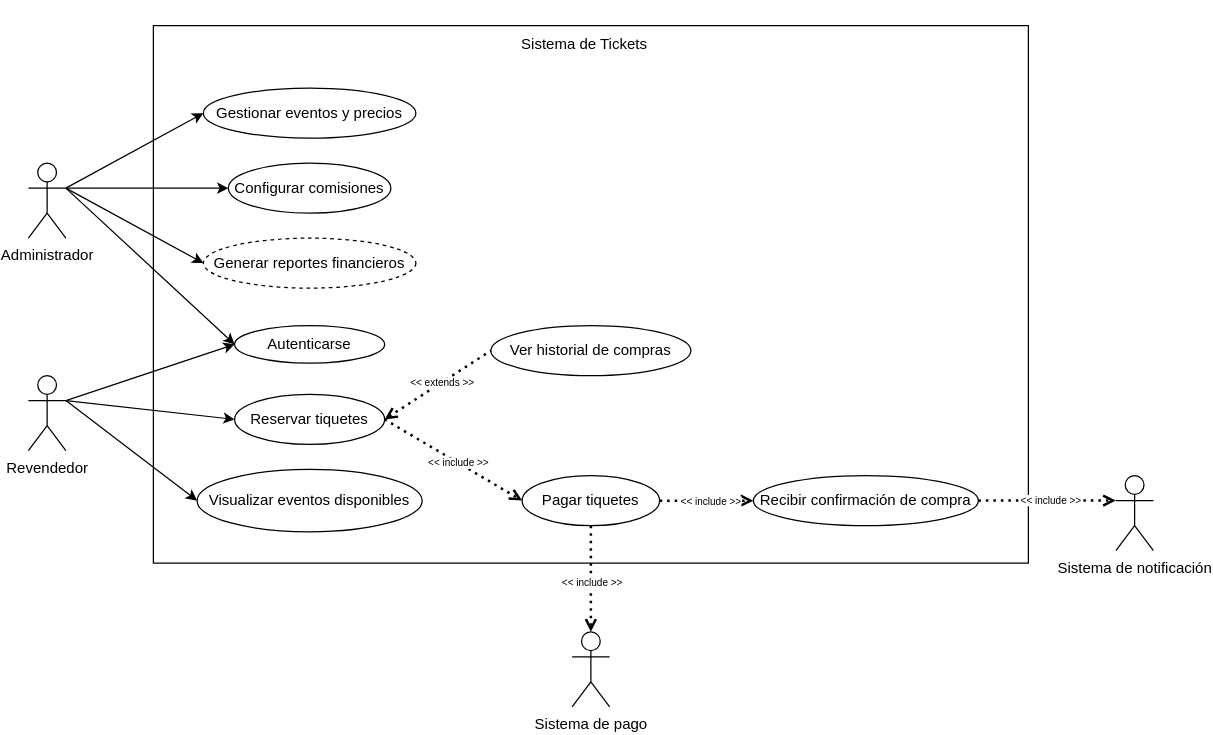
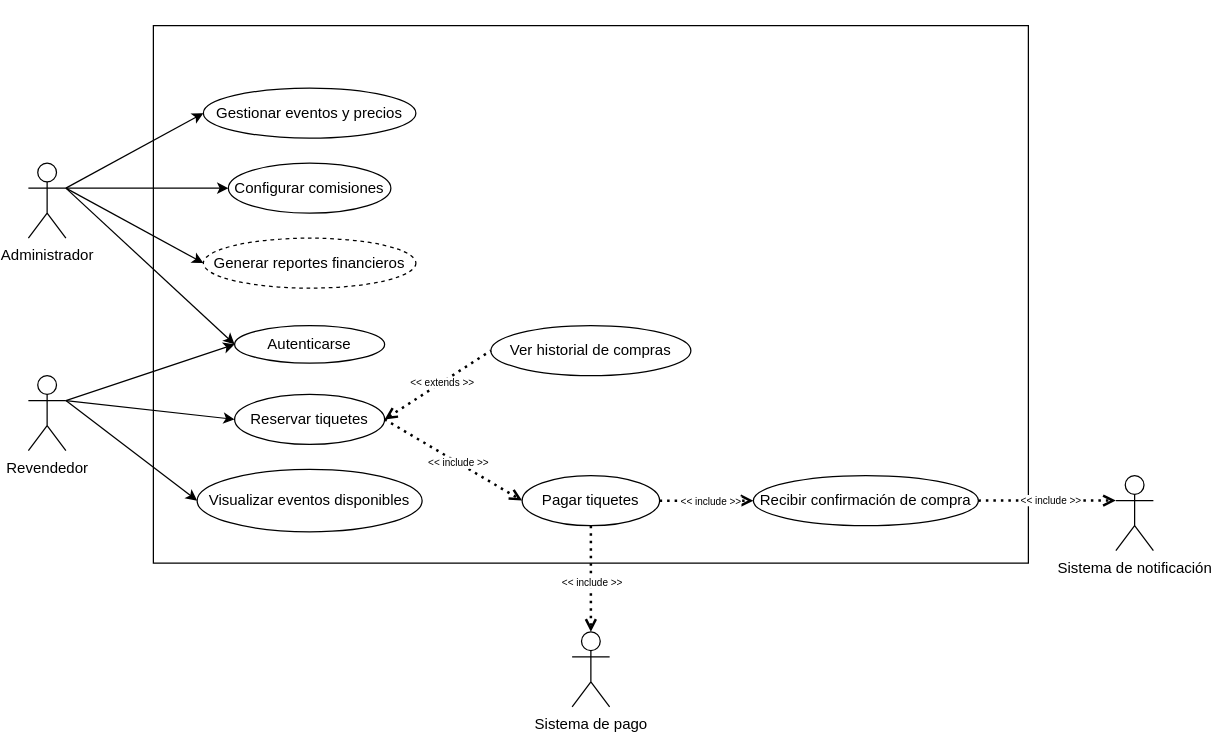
  <mxCell id="0" />
  <mxCell id="1" parent="0" />
  <mxCell id="2" value="Administrador" style="shape=umlActor;verticalLabelPosition=bottom;verticalAlign=top;html=1;outlineConnect=0;" parent="1" vertex="1"><mxGeometry x="20" y="130" width="30" height="60" as="geometry" /></mxCell>
  <mxCell id="3" value="Revendedor" style="shape=umlActor;verticalLabelPosition=bottom;verticalAlign=top;html=1;outlineConnect=0;" parent="1" vertex="1"><mxGeometry x="20" y="300" width="30" height="60" as="geometry" /></mxCell>
  <mxCell id="4" value="" style="whiteSpace=wrap;html=1;" parent="1" vertex="1"><mxGeometry x="120" y="20" width="700" height="430" as="geometry" /></mxCell>
  <mxCell id="5" value="Gestionar eventos y precios" style="ellipse;whiteSpace=wrap;html=1;" parent="1" vertex="1"><mxGeometry x="160" y="70" width="170" height="40" as="geometry" /></mxCell>
  <mxCell id="6" value="Configurar comisiones" style="ellipse;whiteSpace=wrap;html=1;" parent="1" vertex="1"><mxGeometry x="180" y="130" width="130" height="40" as="geometry" /></mxCell>
  <mxCell id="7" value="Generar reportes financieros" style="ellipse;whiteSpace=wrap;html=1;dashed=1;" parent="1" vertex="1"><mxGeometry x="160" y="190" width="170" height="40" as="geometry" /></mxCell>
  <mxCell id="8" value="Autenticarse" style="ellipse;whiteSpace=wrap;html=1;" parent="1" vertex="1"><mxGeometry x="185" y="260" width="120" height="30" as="geometry" /></mxCell>
  <mxCell id="9" value="Ver historial de compras" style="ellipse;whiteSpace=wrap;html=1;" parent="1" vertex="1"><mxGeometry x="390" y="260" width="160" height="40" as="geometry" /></mxCell>
  <mxCell id="10" value="Reservar tiquetes" style="ellipse;whiteSpace=wrap;html=1;" parent="1" vertex="1"><mxGeometry x="185" y="315" width="120" height="40" as="geometry" /></mxCell>
  <mxCell id="11" value="Visualizar eventos disponibles" style="ellipse;whiteSpace=wrap;html=1;" parent="1" vertex="1"><mxGeometry x="155" y="375" width="180" height="50" as="geometry" /></mxCell>
  <mxCell id="12" value="Pagar tiquetes" style="ellipse;whiteSpace=wrap;html=1;" parent="1" vertex="1"><mxGeometry x="415" y="380" width="110" height="40" as="geometry" /></mxCell>
  <mxCell id="13" value="Recibir confirmación de compra" style="ellipse;whiteSpace=wrap;html=1;" parent="1" vertex="1"><mxGeometry x="600" y="380" width="180" height="40" as="geometry" /></mxCell>
  <mxCell id="14" value="Sistema de notificación" style="shape=umlActor;verticalLabelPosition=bottom;verticalAlign=top;html=1;outlineConnect=0;" parent="1" vertex="1"><mxGeometry x="890" y="380" width="30" height="60" as="geometry" /></mxCell>
  <mxCell id="15" value="Sistema de pago" style="shape=umlActor;verticalLabelPosition=bottom;verticalAlign=top;html=1;outlineConnect=0;" parent="1" vertex="1"><mxGeometry x="455" y="505" width="30" height="60" as="geometry" /></mxCell>
  <mxCell id="16" value="" style="endArrow=classic;html=1;rounded=0;exitX=1;exitY=0.333;exitDx=0;exitDy=0;exitPerimeter=0;entryX=0;entryY=0.5;entryDx=0;entryDy=0;" parent="1" source="2" target="5" edge="1"><mxGeometry width="50" height="50" relative="1" as="geometry"><mxPoint x="50" y="210" as="sourcePoint" /><mxPoint x="100" y="160" as="targetPoint" /></mxGeometry></mxCell>
  <mxCell id="17" value="" style="endArrow=classic;html=1;rounded=0;entryX=0;entryY=0.5;entryDx=0;entryDy=0;exitX=1;exitY=0.333;exitDx=0;exitDy=0;exitPerimeter=0;" parent="1" source="2" target="6" edge="1"><mxGeometry width="50" height="50" relative="1" as="geometry"><mxPoint x="50" y="200" as="sourcePoint" /><mxPoint x="100" y="150" as="targetPoint" /></mxGeometry></mxCell>
  <mxCell id="18" value="" style="endArrow=classic;html=1;rounded=0;entryX=0;entryY=0.5;entryDx=0;entryDy=0;exitX=1;exitY=0.333;exitDx=0;exitDy=0;exitPerimeter=0;" parent="1" target="7" edge="1" source="2"><mxGeometry width="50" height="50" relative="1" as="geometry"><mxPoint x="50" y="70" as="sourcePoint" /><mxPoint x="90" y="160" as="targetPoint" /></mxGeometry></mxCell>
  <mxCell id="19" value="" style="endArrow=classic;html=1;rounded=0;entryX=0;entryY=0.5;entryDx=0;entryDy=0;" parent="1" target="8" edge="1"><mxGeometry width="50" height="50" relative="1" as="geometry"><mxPoint x="50" y="150" as="sourcePoint" /><mxPoint x="100" y="170" as="targetPoint" /></mxGeometry></mxCell>
  <mxCell id="20" value="" style="endArrow=classic;html=1;rounded=0;entryX=0;entryY=0.5;entryDx=0;entryDy=0;exitX=1;exitY=0.333;exitDx=0;exitDy=0;exitPerimeter=0;" parent="1" source="3" target="8" edge="1"><mxGeometry width="50" height="50" relative="1" as="geometry"><mxPoint x="70" y="380" as="sourcePoint" /><mxPoint x="120" y="330" as="targetPoint" /></mxGeometry></mxCell>
  <mxCell id="21" value="" style="endArrow=classic;html=1;rounded=0;entryX=0;entryY=0.5;entryDx=0;entryDy=0;exitX=1;exitY=0.333;exitDx=0;exitDy=0;exitPerimeter=0;" parent="1" source="3" target="10" edge="1"><mxGeometry width="50" height="50" relative="1" as="geometry"><mxPoint x="50" y="420" as="sourcePoint" /><mxPoint x="100" y="370" as="targetPoint" /></mxGeometry></mxCell>
  <mxCell id="22" value="" style="endArrow=classic;html=1;rounded=0;entryX=0;entryY=0.5;entryDx=0;entryDy=0;exitX=1;exitY=0.333;exitDx=0;exitDy=0;exitPerimeter=0;" parent="1" target="11" edge="1" source="3"><mxGeometry width="50" height="50" relative="1" as="geometry"><mxPoint x="50" y="260" as="sourcePoint" /><mxPoint x="70" y="390" as="targetPoint" /></mxGeometry></mxCell>
- <mxCell id="23" value="Sistema de Tickets" style="text;html=1;align=center;verticalAlign=middle;whiteSpace=wrap;rounded=0;" parent="1" vertex="1"><mxGeometry x="410" y="20" width="110" height="30" as="geometry" /></mxCell>
  <mxCell id="24" value="" style="endArrow=open;dashed=1;html=1;dashPattern=1 2;strokeWidth=2;rounded=0;exitX=1;exitY=0.5;exitDx=0;exitDy=0;entryX=0;entryY=0.5;entryDx=0;entryDy=0;startArrow=none;startFill=0;endFill=0;" edge="1" parent="1" source="10" target="12"><mxGeometry width="50" height="50" relative="1" as="geometry"><mxPoint x="410" y="300" as="sourcePoint" /><mxPoint x="530" y="304" as="targetPoint" /></mxGeometry></mxCell>
  <mxCell id="25" value="&amp;lt;&amp;lt; include &amp;gt;&amp;gt;" style="edgeLabel;html=1;align=center;verticalAlign=middle;resizable=0;points=[];fontSize=8;" vertex="1" connectable="0" parent="24"><mxGeometry x="0.058" relative="1" as="geometry"><mxPoint as="offset" /></mxGeometry></mxCell>
  <mxCell id="26" value="" style="endArrow=open;dashed=1;html=1;dashPattern=1 2;strokeWidth=2;rounded=0;startArrow=none;startFill=0;endFill=0;" edge="1" parent="1" source="12" target="15"><mxGeometry width="50" height="50" relative="1" as="geometry"><mxPoint x="620" y="480" as="sourcePoint" /><mxPoint x="740" y="484" as="targetPoint" /></mxGeometry></mxCell>
  <mxCell id="27" value="&amp;lt;&amp;lt; include &amp;gt;&amp;gt;" style="edgeLabel;html=1;align=center;verticalAlign=middle;resizable=0;points=[];fontSize=8;" vertex="1" connectable="0" parent="26"><mxGeometry x="0.058" relative="1" as="geometry"><mxPoint as="offset" /></mxGeometry></mxCell>
  <mxCell id="28" value="" style="endArrow=open;dashed=1;html=1;dashPattern=1 2;strokeWidth=2;rounded=0;exitX=1;exitY=0.5;exitDx=0;exitDy=0;entryX=0;entryY=0.5;entryDx=0;entryDy=0;startArrow=none;startFill=0;endFill=0;" edge="1" parent="1" source="12" target="13"><mxGeometry width="50" height="50" relative="1" as="geometry"><mxPoint x="550" y="420" as="sourcePoint" /><mxPoint x="670" y="424" as="targetPoint" /></mxGeometry></mxCell>
  <mxCell id="29" value="&amp;lt;&amp;lt; include &amp;gt;&amp;gt;" style="edgeLabel;html=1;align=center;verticalAlign=middle;resizable=0;points=[];fontSize=8;" vertex="1" connectable="0" parent="28"><mxGeometry x="0.058" relative="1" as="geometry"><mxPoint as="offset" /></mxGeometry></mxCell>
  <mxCell id="30" value="" style="endArrow=open;dashed=1;html=1;dashPattern=1 2;strokeWidth=2;rounded=0;startArrow=none;startFill=0;endFill=0;exitX=1;exitY=0.5;exitDx=0;exitDy=0;entryX=0;entryY=0.333;entryDx=0;entryDy=0;entryPerimeter=0;" edge="1" parent="1" source="13" target="14"><mxGeometry width="50" height="50" relative="1" as="geometry"><mxPoint x="850" y="430" as="sourcePoint" /><mxPoint x="1023" y="517" as="targetPoint" /></mxGeometry></mxCell>
  <mxCell id="31" value="&amp;lt;&amp;lt; include &amp;gt;&amp;gt;" style="edgeLabel;html=1;align=center;verticalAlign=middle;resizable=0;points=[];fontSize=8;" vertex="1" connectable="0" parent="30"><mxGeometry x="0.058" relative="1" as="geometry"><mxPoint as="offset" /></mxGeometry></mxCell>
  <mxCell id="32" value="" style="endArrow=none;dashed=1;html=1;dashPattern=1 2;strokeWidth=2;rounded=0;exitX=1;exitY=0.5;exitDx=0;exitDy=0;entryX=0;entryY=0.5;entryDx=0;entryDy=0;startArrow=open;startFill=0;" edge="1" parent="1" source="10" target="9"><mxGeometry width="50" height="50" relative="1" as="geometry"><mxPoint x="360" y="335" as="sourcePoint" /><mxPoint x="480" y="280" as="targetPoint" /></mxGeometry></mxCell>
  <mxCell id="33" value="&amp;lt;&amp;lt; extends &amp;gt;&amp;gt;" style="edgeLabel;html=1;align=center;verticalAlign=middle;resizable=0;points=[];fontSize=8;" vertex="1" connectable="0" parent="32"><mxGeometry x="0.058" relative="1" as="geometry"><mxPoint as="offset" /></mxGeometry></mxCell>
